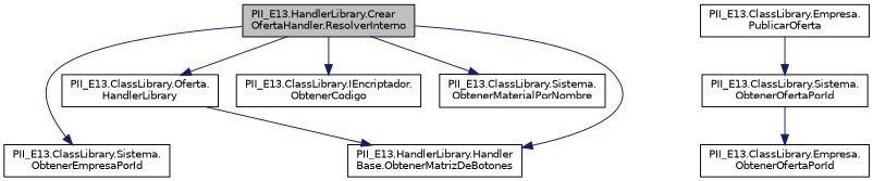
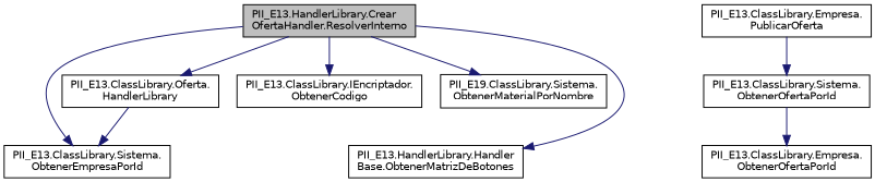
  digraph {
    rankdir=TB
    node [color=black fillcolor=white fontname=Helvetica fontsize=10 shape=record style=filled]
    edge [color=midnightblue fontname=Helvetica fontsize=10 labelfontname=Helvetica labelfontsize=10 style=solid]
    n1 [fillcolor=grey75 fontcolor=black height=0.2 label="PII_E13.HandlerLibrary.Crear\lOfertaHandler.ResolverInterno" width=0.4]
    n2 [height=0.2 label="PII_E13.ClassLibrary.Oferta.\lHandlerLibrary" width=0.4]
    n3 [height=0.2 label="PII_E13.ClassLibrary.Sistema.\lObtenerEmpresaPorId" width=0.4]
    n4 [height=0.2 label="PII_E13.ClassLibrary.IEncriptador.\lObtenerCodigo" width=0.4]
-   n5 [height=0.2 label="PII_E13.ClassLibrary.Sistema.\lObtenerMaterialPorNombre" width=0.4]
+   n5 [height=0.2 label="PII_E19.ClassLibrary.Sistema.\lObtenerMaterialPorNombre" width=0.4]
    n6 [height=0.2 label="PII_E13.HandlerLibrary.Handler\lBase.ObtenerMatrizDeBotones" width=0.4]
    n7 [height=0.2 label="PII_E13.ClassLibrary.Empresa.\lPublicarOferta" width=0.4]
    n8 [height=0.2 label="PII_E13.ClassLibrary.Sistema.\lObtenerOfertaPorId" width=0.4]
    n9 [height=0.2 label="PII_E13.ClassLibrary.Empresa.\lObtenerOfertaPorId" width=0.4]
    n1 -> n2
    n1 -> n3
    n1 -> n4
    n1 -> n5
    n1 -> n6
-   n2 -> n6
+   n2 -> n3
    n7 -> n8
    n8 -> n9
  }
